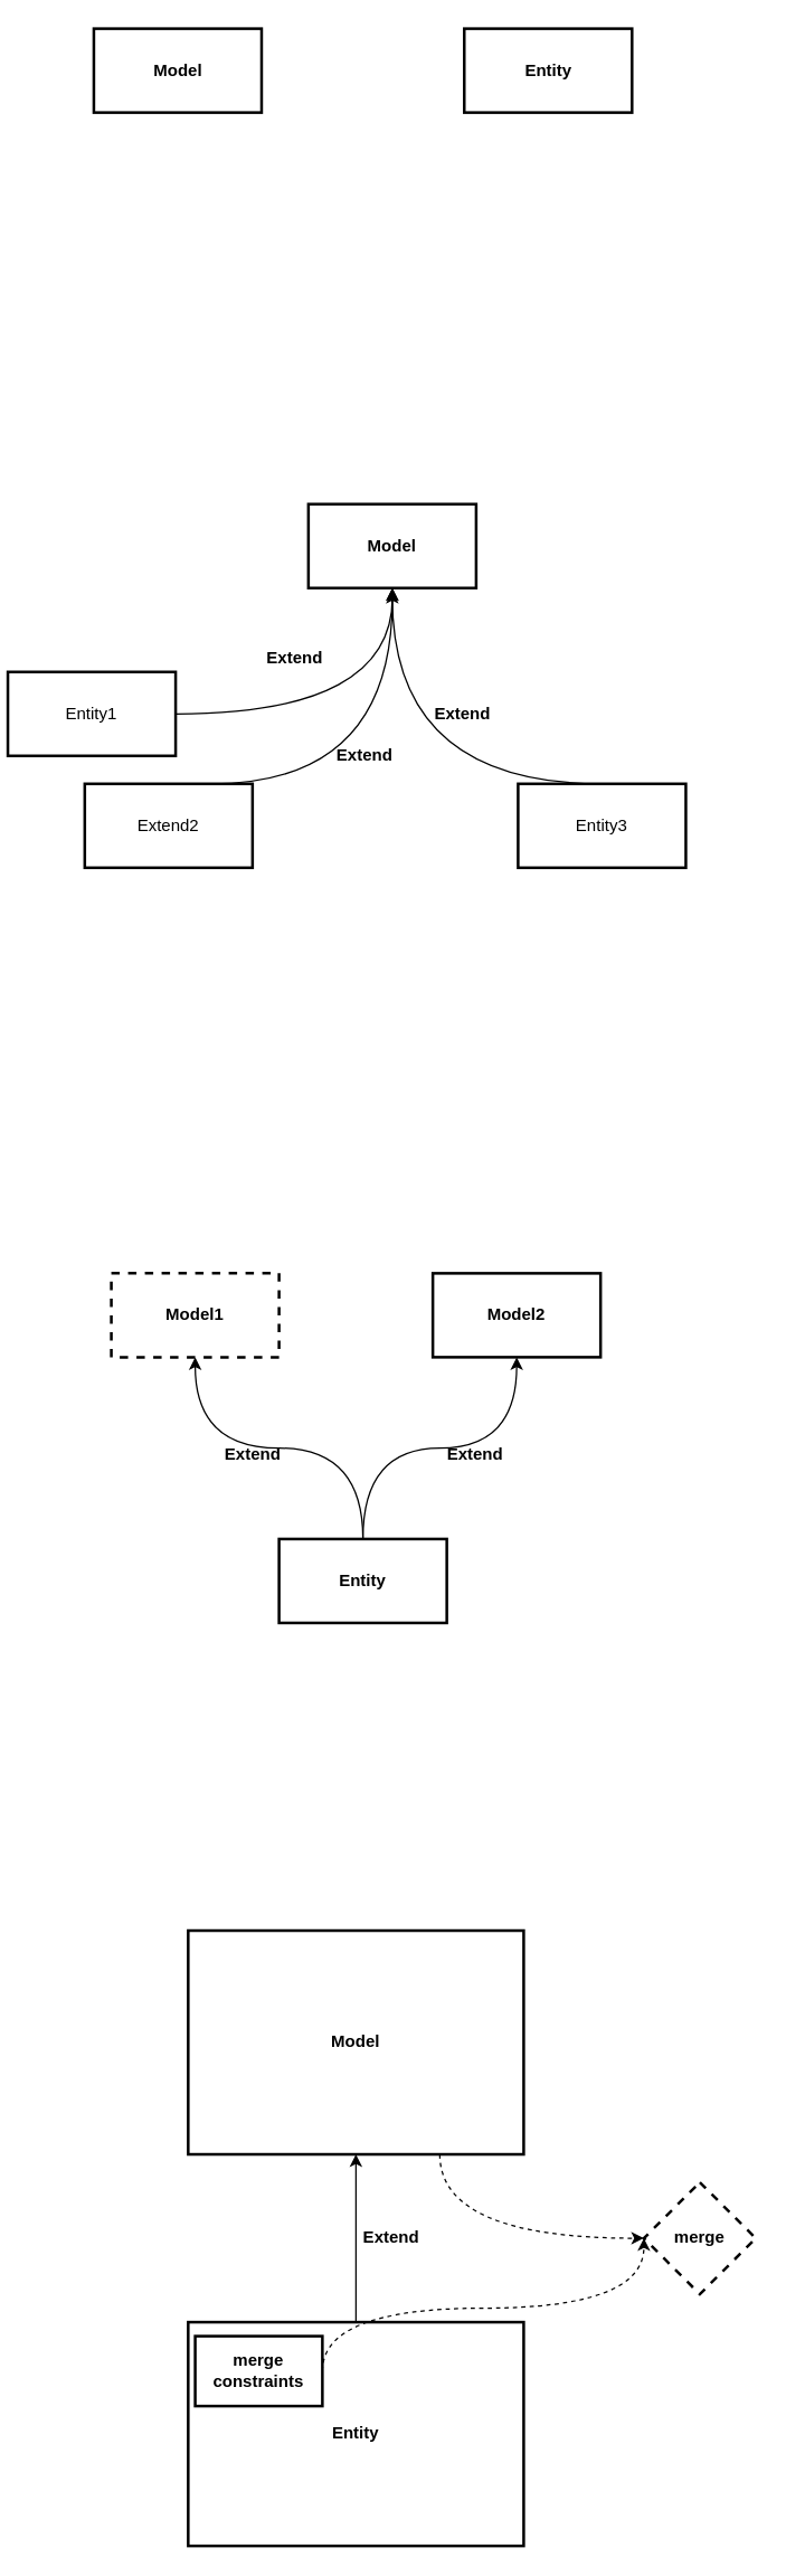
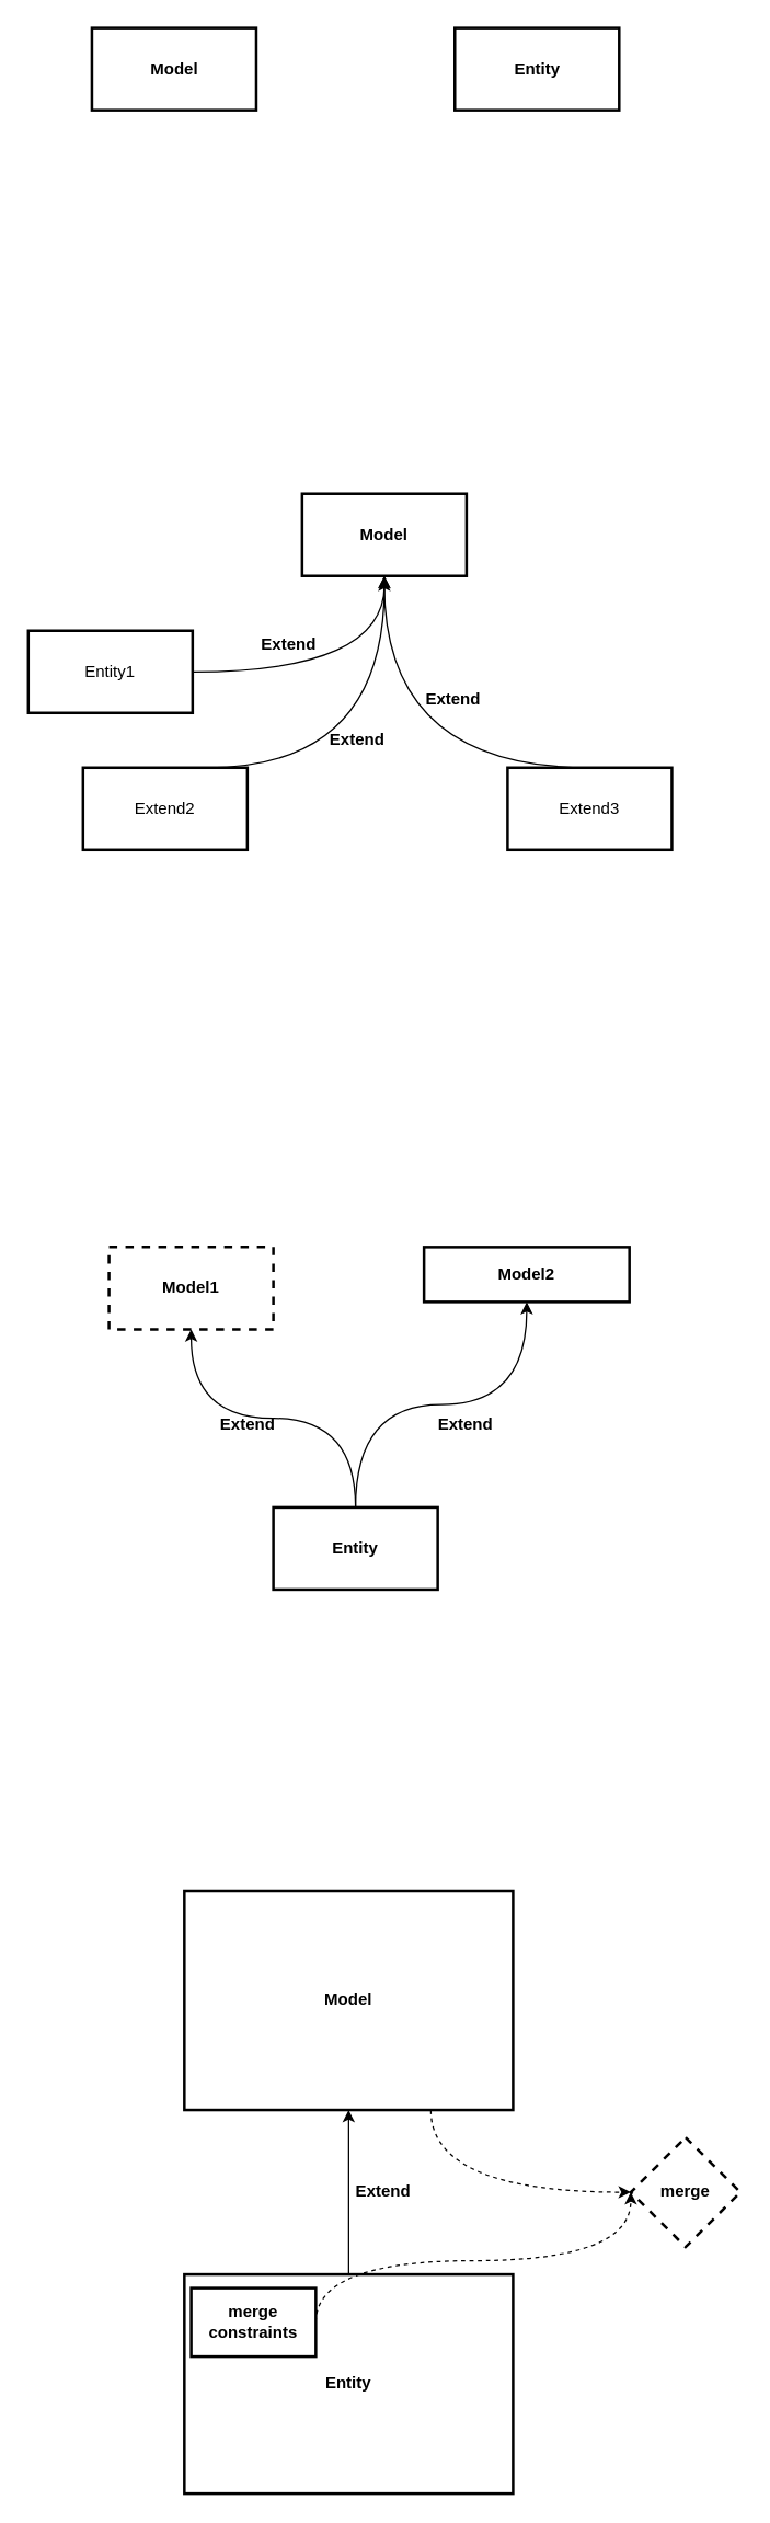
  <mxCell id="0" />
  <mxCell id="1" parent="0" />
  <mxCell id="2" value="&lt;font color=&quot;#000000&quot;&gt;&lt;b&gt;Model&lt;/b&gt;&lt;/font&gt;" style="rounded=0;whiteSpace=wrap;html=1;fillColor=#FFFFFF;strokeWidth=2;strokeColor=#000000;" vertex="1" parent="1"><mxGeometry x="220" y="360" width="120" height="60" as="geometry" /></mxCell>
  <mxCell id="3" style="edgeStyle=orthogonalEdgeStyle;curved=1;rounded=0;orthogonalLoop=1;jettySize=auto;html=1;exitX=0.75;exitY=0;exitDx=0;exitDy=0;strokeColor=#000000;" edge="1" parent="1" source="4"><mxGeometry relative="1" as="geometry"><mxPoint x="280" y="422" as="targetPoint" /><Array as="points"><mxPoint x="280" y="560" /></Array></mxGeometry></mxCell>
  <mxCell id="4" value="&lt;span style=&quot;color: rgb(0 , 0 , 0)&quot;&gt;Extend2&lt;/span&gt;" style="rounded=0;whiteSpace=wrap;html=1;fillColor=#FFFFFF;strokeWidth=2;strokeColor=#000000;" vertex="1" parent="1"><mxGeometry x="60" y="560" width="120" height="60" as="geometry" /></mxCell>
  <mxCell id="5" style="edgeStyle=orthogonalEdgeStyle;curved=1;rounded=0;orthogonalLoop=1;jettySize=auto;html=1;exitX=0.5;exitY=0;exitDx=0;exitDy=0;entryX=0.5;entryY=1;entryDx=0;entryDy=0;strokeColor=#000000;" edge="1" parent="1" source="6" target="2"><mxGeometry relative="1" as="geometry"><Array as="points"><mxPoint x="280" y="560" /></Array></mxGeometry></mxCell>
- <mxCell id="6" value="&lt;span style=&quot;color: rgb(0 , 0 , 0)&quot;&gt;Entity3&lt;/span&gt;" style="rounded=0;whiteSpace=wrap;html=1;fillColor=#FFFFFF;strokeWidth=2;strokeColor=#000000;" vertex="1" parent="1"><mxGeometry x="370" y="560" width="120" height="60" as="geometry" /></mxCell>
+ <mxCell id="6" value="&lt;span style=&quot;color: rgb(0 , 0 , 0)&quot;&gt;Extend3&lt;/span&gt;" style="rounded=0;whiteSpace=wrap;html=1;fillColor=#FFFFFF;strokeWidth=2;strokeColor=#000000;" vertex="1" parent="1"><mxGeometry x="370" y="560" width="120" height="60" as="geometry" /></mxCell>
  <mxCell id="7" style="edgeStyle=orthogonalEdgeStyle;curved=1;rounded=0;orthogonalLoop=1;jettySize=auto;html=1;exitX=1;exitY=0.5;exitDx=0;exitDy=0;strokeColor=#000000;" edge="1" parent="1" source="8"><mxGeometry relative="1" as="geometry"><mxPoint x="280" y="420" as="targetPoint" /></mxGeometry></mxCell>
- <mxCell id="8" value="&lt;font color=&quot;#000000&quot;&gt;Entity1&lt;/font&gt;" style="rounded=0;whiteSpace=wrap;html=1;fillColor=#FFFFFF;strokeWidth=2;strokeColor=#000000;" vertex="1" parent="1"><mxGeometry x="5" y="480" width="120" height="60" as="geometry" /></mxCell>
+ <mxCell id="8" value="&lt;font color=&quot;#000000&quot;&gt;Entity1&lt;/font&gt;" style="rounded=0;whiteSpace=wrap;html=1;fillColor=#FFFFFF;strokeWidth=2;strokeColor=#000000;" vertex="1" parent="1"><mxGeometry x="20" y="460" width="120" height="60" as="geometry" /></mxCell>
  <mxCell id="9" value="&lt;b&gt;&lt;font color=&quot;#000000&quot;&gt;Extend&lt;/font&gt;&lt;/b&gt;" style="text;html=1;align=center;verticalAlign=middle;resizable=0;points=[];autosize=1;strokeColor=none;" vertex="1" parent="1"><mxGeometry x="300" y="500" width="60" height="20" as="geometry" /></mxCell>
  <mxCell id="10" value="&lt;b&gt;&lt;font color=&quot;#000000&quot;&gt;Extend&lt;/font&gt;&lt;/b&gt;" style="text;html=1;align=center;verticalAlign=middle;resizable=0;points=[];autosize=1;strokeColor=none;" vertex="1" parent="1"><mxGeometry x="230" y="530" width="60" height="20" as="geometry" /></mxCell>
  <mxCell id="11" value="&lt;b&gt;&lt;font color=&quot;#000000&quot;&gt;Extend&lt;/font&gt;&lt;/b&gt;" style="text;html=1;align=center;verticalAlign=middle;resizable=0;points=[];autosize=1;strokeColor=none;" vertex="1" parent="1"><mxGeometry x="180" y="460" width="60" height="20" as="geometry" /></mxCell>
  <mxCell id="12" style="edgeStyle=orthogonalEdgeStyle;curved=1;rounded=0;orthogonalLoop=1;jettySize=auto;html=1;exitX=0.5;exitY=0;exitDx=0;exitDy=0;entryX=0.5;entryY=1;entryDx=0;entryDy=0;strokeColor=#000000;" edge="1" parent="1" source="14" target="16"><mxGeometry relative="1" as="geometry" /></mxCell>
  <mxCell id="13" style="edgeStyle=orthogonalEdgeStyle;curved=1;rounded=0;orthogonalLoop=1;jettySize=auto;html=1;exitX=0.5;exitY=0;exitDx=0;exitDy=0;entryX=0.5;entryY=1;entryDx=0;entryDy=0;strokeColor=#000000;" edge="1" parent="1" source="14" target="15"><mxGeometry relative="1" as="geometry" /></mxCell>
  <mxCell id="14" value="&lt;font color=&quot;#000000&quot;&gt;&lt;b&gt;Entity&lt;/b&gt;&lt;/font&gt;" style="rounded=0;whiteSpace=wrap;html=1;fillColor=#FFFFFF;strokeWidth=2;strokeColor=#000000;" vertex="1" parent="1"><mxGeometry x="199" y="1100" width="120" height="60" as="geometry" /></mxCell>
- <mxCell id="15" value="&lt;font color=&quot;#000000&quot;&gt;&lt;b&gt;Model2&lt;/b&gt;&lt;/font&gt;" style="rounded=0;whiteSpace=wrap;html=1;fillColor=#FFFFFF;strokeWidth=2;strokeColor=#000000;" vertex="1" parent="1"><mxGeometry x="309" y="910" width="120" height="60" as="geometry" /></mxCell>
+ <mxCell id="15" value="&lt;font color=&quot;#000000&quot;&gt;&lt;b&gt;Model2&lt;/b&gt;&lt;/font&gt;" style="rounded=0;whiteSpace=wrap;html=1;fillColor=#FFFFFF;strokeWidth=2;strokeColor=#000000;" vertex="1" parent="1"><mxGeometry x="309" y="910" width="150" height="40" as="geometry" /></mxCell>
  <mxCell id="16" value="&lt;font color=&quot;#000000&quot;&gt;&lt;b&gt;Model1&lt;/b&gt;&lt;/font&gt;" style="rounded=0;whiteSpace=wrap;html=1;fillColor=#FFFFFF;strokeWidth=2;strokeColor=#000000;dashed=1;" vertex="1" parent="1"><mxGeometry x="79" y="910" width="120" height="60" as="geometry" /></mxCell>
  <mxCell id="17" value="&lt;b&gt;&lt;font color=&quot;#000000&quot;&gt;Extend&lt;/font&gt;&lt;/b&gt;" style="text;html=1;align=center;verticalAlign=middle;resizable=0;points=[];autosize=1;strokeColor=none;" vertex="1" parent="1"><mxGeometry x="309" y="1030" width="60" height="20" as="geometry" /></mxCell>
  <mxCell id="18" value="&lt;b&gt;&lt;font color=&quot;#000000&quot;&gt;Extend&lt;/font&gt;&lt;/b&gt;" style="text;html=1;align=center;verticalAlign=middle;resizable=0;points=[];autosize=1;strokeColor=none;" vertex="1" parent="1"><mxGeometry x="150" y="1030" width="60" height="20" as="geometry" /></mxCell>
  <mxCell id="19" style="edgeStyle=orthogonalEdgeStyle;curved=1;rounded=0;orthogonalLoop=1;jettySize=auto;html=1;exitX=0.5;exitY=0;exitDx=0;exitDy=0;strokeColor=#000000;entryX=0.5;entryY=1;entryDx=0;entryDy=0;" edge="1" parent="1" source="20" target="23"><mxGeometry relative="1" as="geometry"><mxPoint x="254" y="1550" as="targetPoint" /></mxGeometry></mxCell>
  <mxCell id="20" value="&lt;font color=&quot;#000000&quot;&gt;&lt;b&gt;Entity&lt;/b&gt;&lt;/font&gt;" style="rounded=0;whiteSpace=wrap;html=1;fillColor=#FFFFFF;strokeWidth=2;strokeColor=#000000;" vertex="1" parent="1"><mxGeometry x="134" y="1660" width="240" height="160" as="geometry" /></mxCell>
  <mxCell id="21" value="&lt;b&gt;&lt;font color=&quot;#000000&quot;&gt;Extend&lt;/font&gt;&lt;/b&gt;" style="text;html=1;align=center;verticalAlign=middle;resizable=0;points=[];autosize=1;strokeColor=none;" vertex="1" parent="1"><mxGeometry x="249" y="1590" width="60" height="20" as="geometry" /></mxCell>
  <mxCell id="22" style="edgeStyle=orthogonalEdgeStyle;curved=1;rounded=0;orthogonalLoop=1;jettySize=auto;html=1;exitX=0.75;exitY=1;exitDx=0;exitDy=0;entryX=0;entryY=0.5;entryDx=0;entryDy=0;dashed=1;strokeColor=#000000;" edge="1" parent="1" source="23" target="26"><mxGeometry relative="1" as="geometry" /></mxCell>
  <mxCell id="23" value="&lt;font color=&quot;#000000&quot;&gt;&lt;b&gt;Model&lt;/b&gt;&lt;/font&gt;" style="rounded=0;whiteSpace=wrap;html=1;fillColor=#FFFFFF;strokeWidth=2;strokeColor=#000000;" vertex="1" parent="1"><mxGeometry x="134" y="1380" width="240" height="160" as="geometry" /></mxCell>
  <mxCell id="24" style="edgeStyle=orthogonalEdgeStyle;curved=1;rounded=0;orthogonalLoop=1;jettySize=auto;html=1;exitX=1;exitY=0.5;exitDx=0;exitDy=0;dashed=1;strokeColor=#000000;" edge="1" parent="1" source="25"><mxGeometry relative="1" as="geometry"><mxPoint x="460" y="1600" as="targetPoint" /><Array as="points"><mxPoint x="230" y="1650" /><mxPoint x="460" y="1650" /></Array></mxGeometry></mxCell>
  <mxCell id="25" value="&lt;b&gt;&lt;font color=&quot;#000000&quot;&gt;merge&lt;br&gt;constraints&lt;/font&gt;&lt;/b&gt;" style="rounded=0;whiteSpace=wrap;html=1;strokeColor=#000000;strokeWidth=2;fillColor=#FFFFFF;" vertex="1" parent="1"><mxGeometry x="139" y="1670" width="91" height="50" as="geometry" /></mxCell>
  <mxCell id="26" value="&lt;b&gt;&lt;font color=&quot;#000000&quot;&gt;merge&lt;/font&gt;&lt;/b&gt;" style="rhombus;whiteSpace=wrap;html=1;strokeColor=#000000;strokeWidth=2;fillColor=#FFFFFF;dashed=1;" vertex="1" parent="1"><mxGeometry x="460" y="1560" width="80" height="80" as="geometry" /></mxCell>
  <mxCell id="27" value="&lt;font color=&quot;#000000&quot;&gt;&lt;b&gt;Model&lt;/b&gt;&lt;/font&gt;" style="rounded=0;whiteSpace=wrap;html=1;fillColor=#FFFFFF;strokeWidth=2;strokeColor=#000000;" vertex="1" parent="1"><mxGeometry x="66.5" y="20" width="120" height="60" as="geometry" /></mxCell>
  <mxCell id="28" value="&lt;font color=&quot;#000000&quot;&gt;&lt;b&gt;Entity&lt;/b&gt;&lt;/font&gt;" style="rounded=0;whiteSpace=wrap;html=1;fillColor=#FFFFFF;strokeWidth=2;strokeColor=#000000;" vertex="1" parent="1"><mxGeometry x="331.5" y="20" width="120" height="60" as="geometry" /></mxCell>
